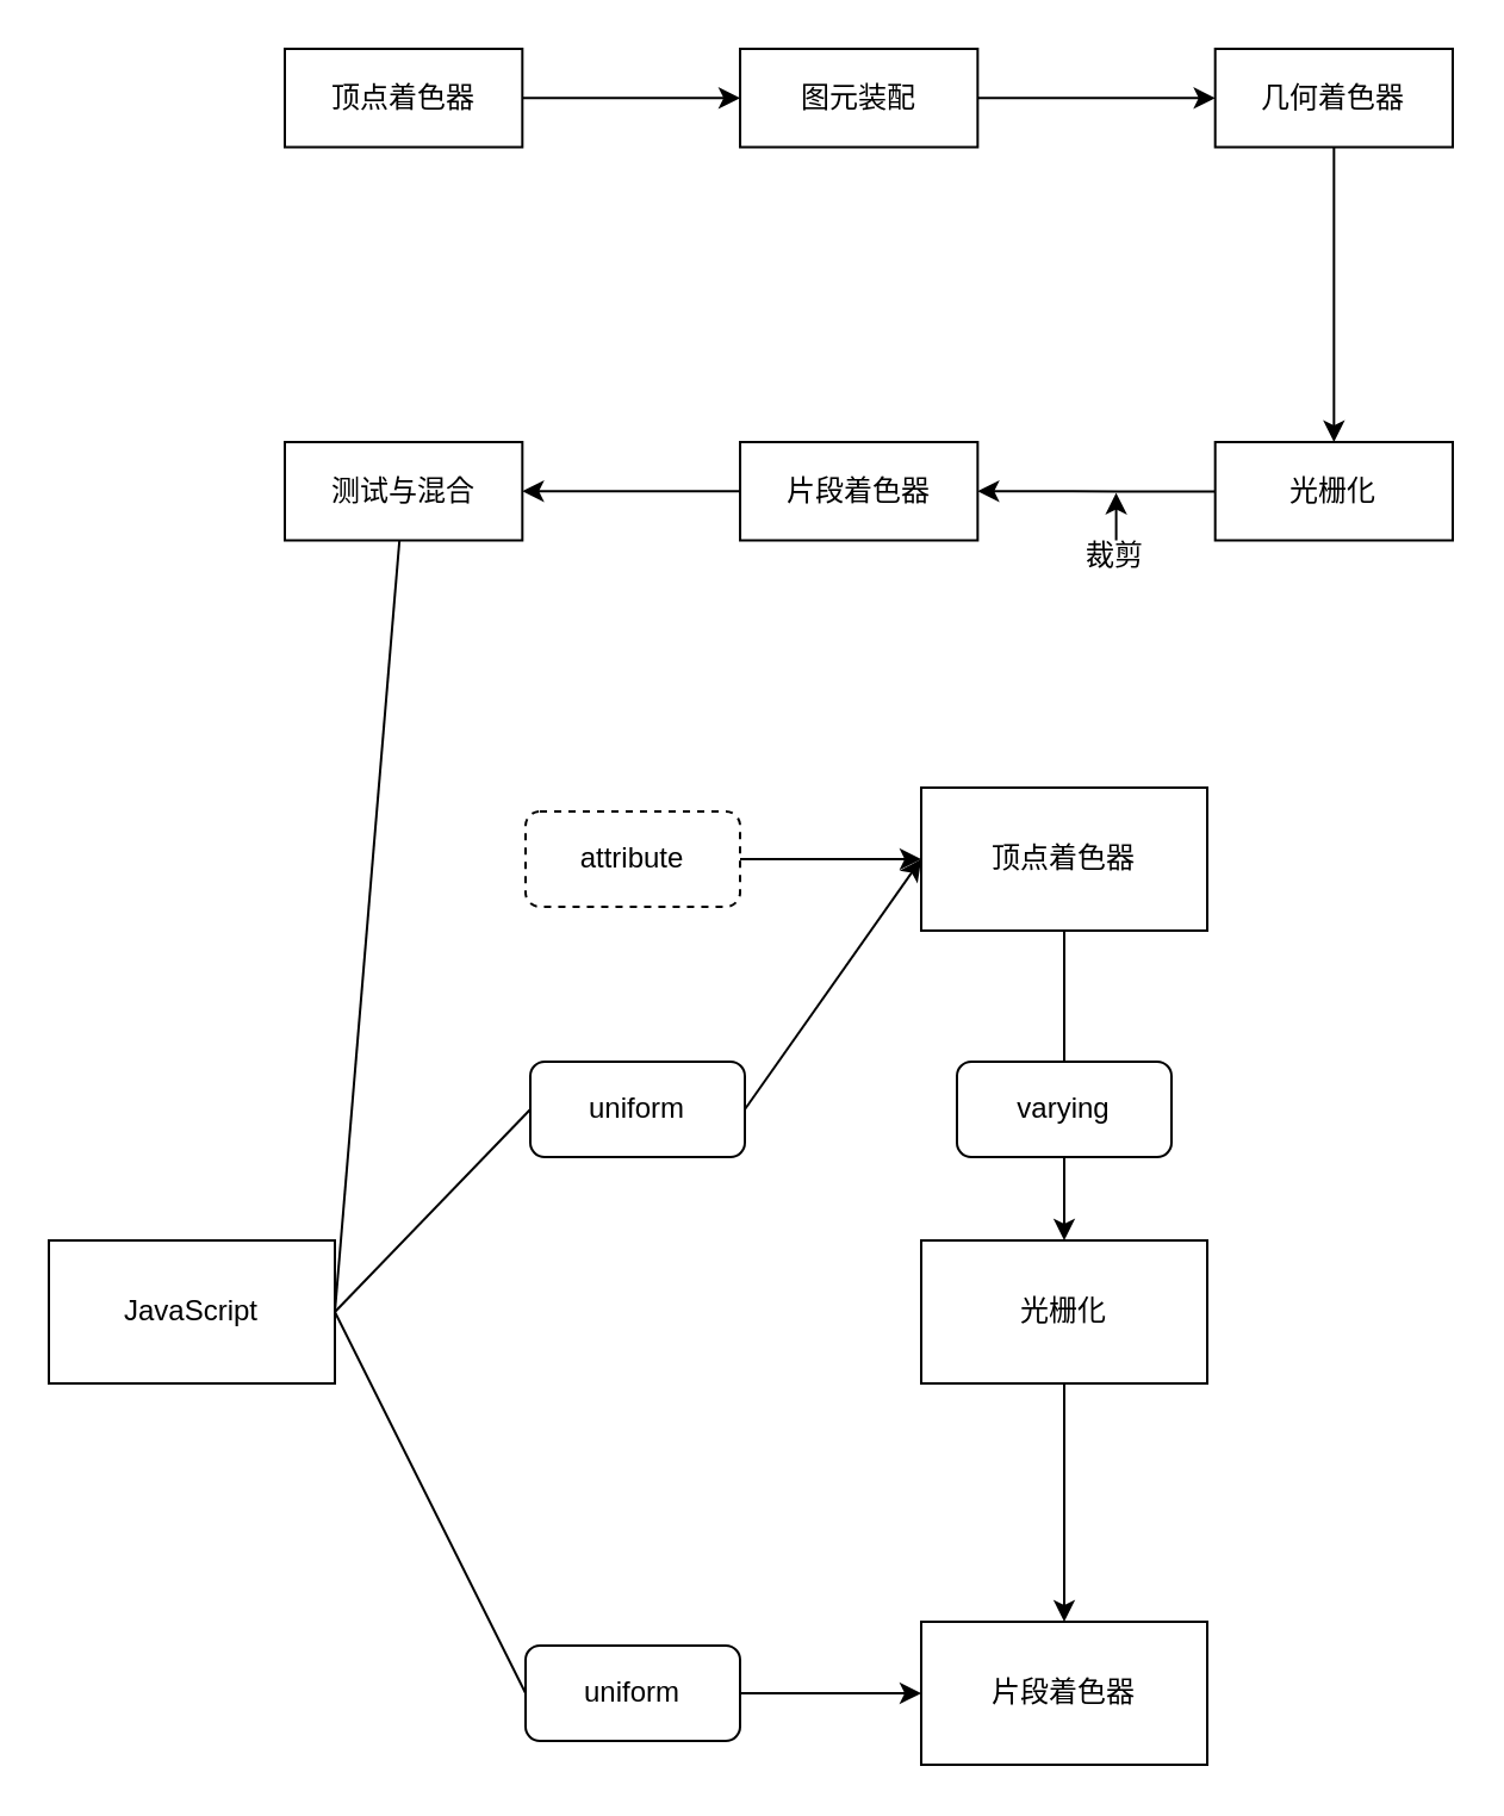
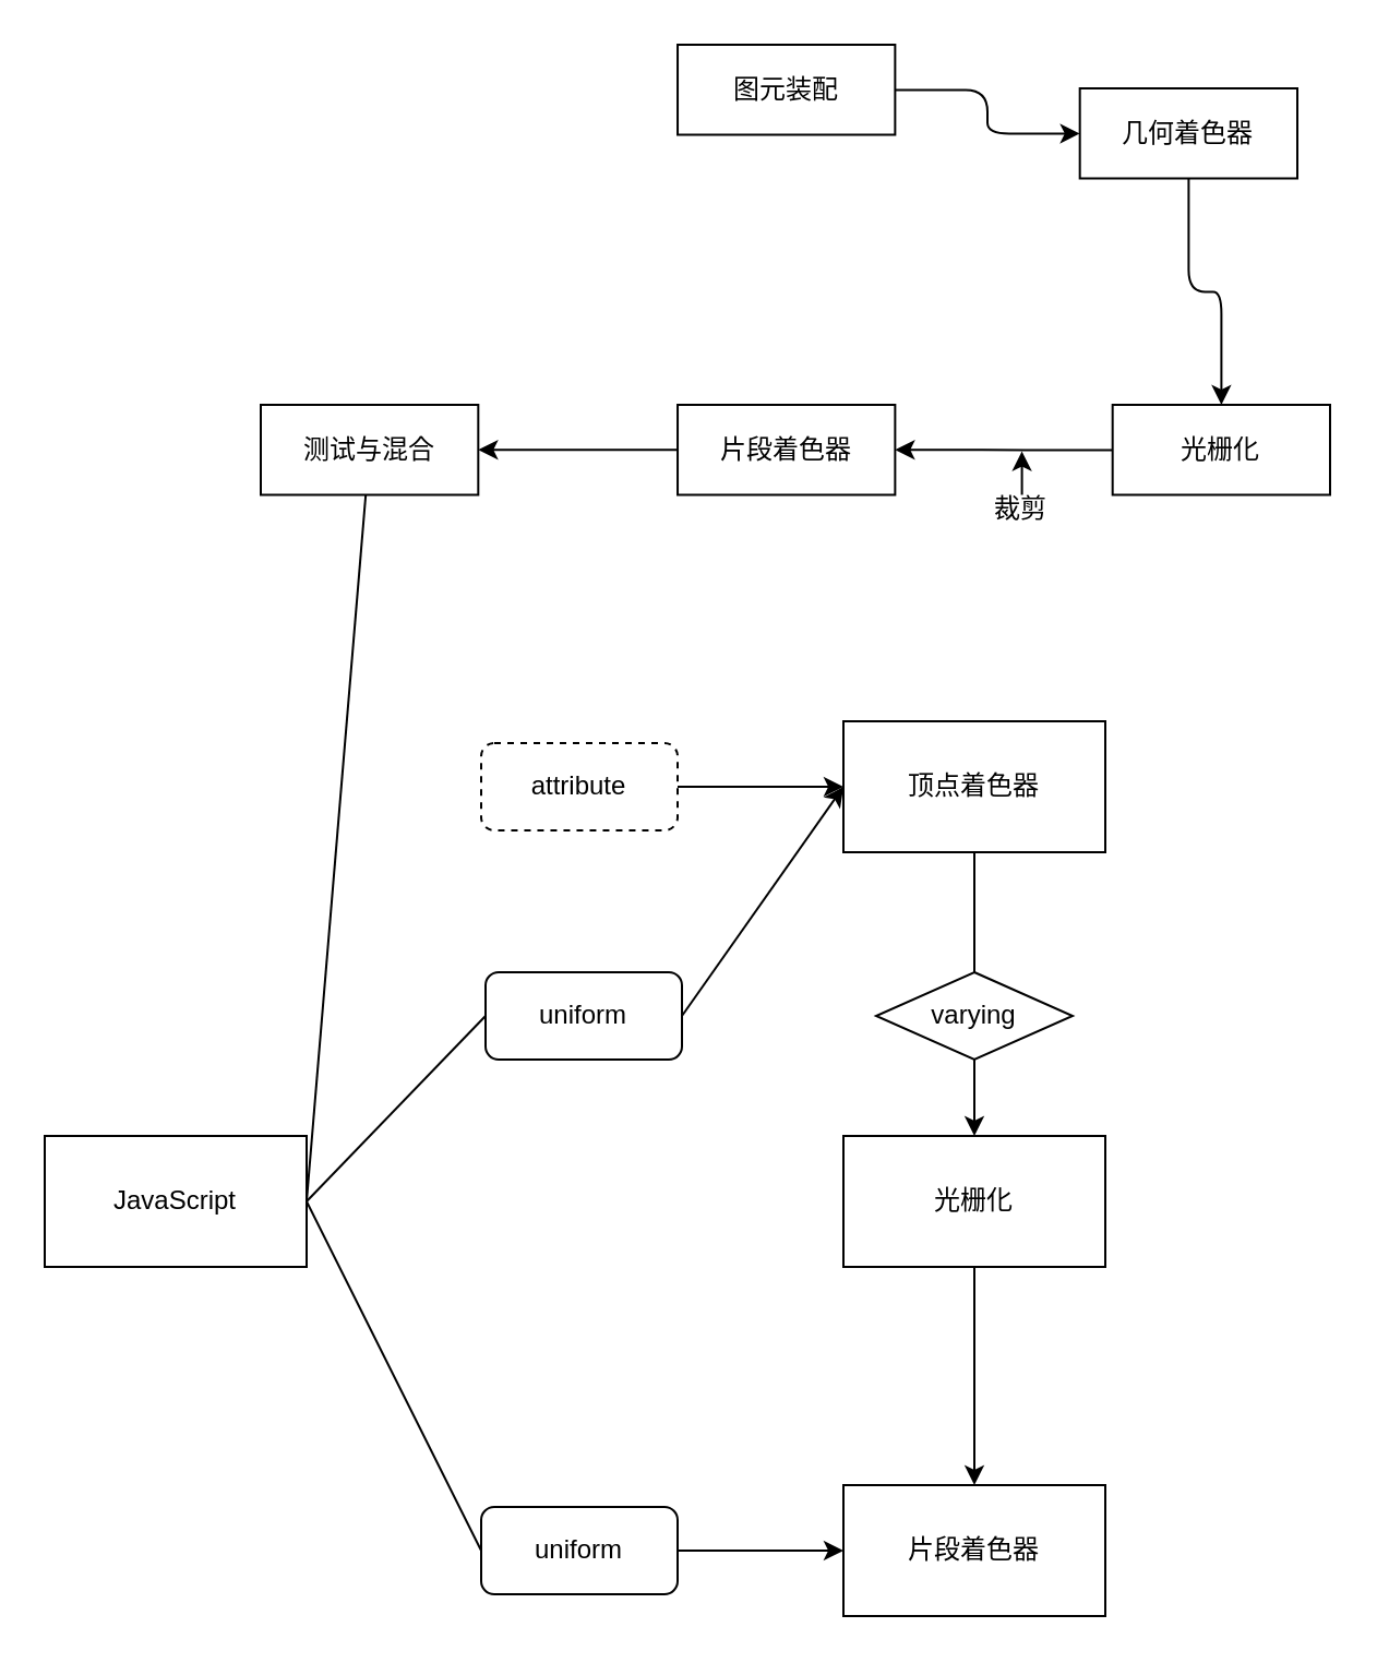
  <mxCell id="0" />
  <mxCell id="1" parent="0" />
  <mxCell id="2" value="" style="group" parent="1" vertex="1" connectable="0"><mxGeometry x="119" y="20" width="490" height="220" as="geometry" /></mxCell>
- <mxCell id="3" value="顶点着色器" style="rounded=0;whiteSpace=wrap;html=1;sketch=0;" parent="2" vertex="1"><mxGeometry width="99.661" height="41.25" as="geometry" /></mxCell>
  <mxCell id="4" value="图元装配" style="rounded=0;whiteSpace=wrap;html=1;sketch=0;" parent="2" vertex="1"><mxGeometry x="191.017" width="99.661" height="41.25" as="geometry" /></mxCell>
- <mxCell id="5" style="edgeStyle=orthogonalEdgeStyle;curved=0;rounded=1;sketch=0;orthogonalLoop=1;jettySize=auto;html=1;" parent="2" source="3" target="4" edge="1"><mxGeometry relative="1" as="geometry" /></mxCell>
- <mxCell id="6" value="几何着色器" style="rounded=0;whiteSpace=wrap;html=1;sketch=0;" parent="2" vertex="1"><mxGeometry x="390.339" width="99.661" height="41.25" as="geometry" /></mxCell>
+ <mxCell id="6" value="几何着色器" style="rounded=0;whiteSpace=wrap;html=1;sketch=0;" parent="2" vertex="1"><mxGeometry x="375.339" y="20" width="99.661" height="41.25" as="geometry" /></mxCell>
  <mxCell id="7" style="edgeStyle=orthogonalEdgeStyle;curved=0;rounded=1;sketch=0;orthogonalLoop=1;jettySize=auto;html=1;" parent="2" source="4" target="6" edge="1"><mxGeometry relative="1" as="geometry" /></mxCell>
  <mxCell id="8" value="光栅化" style="rounded=0;whiteSpace=wrap;html=1;sketch=0;" parent="2" vertex="1"><mxGeometry x="390.339" y="165" width="99.661" height="41.25" as="geometry" /></mxCell>
  <mxCell id="9" style="edgeStyle=orthogonalEdgeStyle;curved=0;rounded=1;sketch=0;orthogonalLoop=1;jettySize=auto;html=1;" parent="2" source="6" target="8" edge="1"><mxGeometry relative="1" as="geometry" /></mxCell>
  <mxCell id="10" value="测试与混合" style="rounded=0;whiteSpace=wrap;html=1;sketch=0;" parent="2" vertex="1"><mxGeometry y="165" width="99.661" height="41.25" as="geometry" /></mxCell>
  <mxCell id="11" style="edgeStyle=orthogonalEdgeStyle;curved=0;rounded=1;sketch=0;orthogonalLoop=1;jettySize=auto;html=1;" parent="2" source="12" target="10" edge="1"><mxGeometry relative="1" as="geometry" /></mxCell>
  <mxCell id="12" value="片段着色器" style="rounded=0;whiteSpace=wrap;html=1;sketch=0;" parent="2" vertex="1"><mxGeometry x="191.017" y="165" width="99.661" height="41.25" as="geometry" /></mxCell>
  <mxCell id="13" style="edgeStyle=orthogonalEdgeStyle;curved=0;rounded=1;sketch=0;orthogonalLoop=1;jettySize=auto;html=1;entryX=1;entryY=0.5;entryDx=0;entryDy=0;" parent="2" source="8" target="12" edge="1"><mxGeometry relative="1" as="geometry"><Array as="points"><mxPoint x="340.508" y="185.625" /><mxPoint x="340.508" y="185.625" /></Array></mxGeometry></mxCell>
  <mxCell id="14" style="edgeStyle=orthogonalEdgeStyle;curved=0;rounded=1;sketch=0;orthogonalLoop=1;jettySize=auto;html=1;" parent="2" source="15" edge="1"><mxGeometry relative="1" as="geometry"><mxPoint x="348.814" y="185.625" as="targetPoint" /></mxGeometry></mxCell>
  <mxCell id="15" value="裁剪" style="text;html=1;align=center;verticalAlign=middle;whiteSpace=wrap;rounded=0;sketch=0;" parent="2" vertex="1"><mxGeometry x="332.203" y="206.25" width="33.22" height="13.75" as="geometry" /></mxCell>
  <mxCell id="16" value="JavaScript" style="rounded=0;whiteSpace=wrap;html=1;" parent="1" vertex="1"><mxGeometry x="20" y="520" width="120" height="60" as="geometry" /></mxCell>
  <mxCell id="17" value="attribute" style="rounded=1;whiteSpace=wrap;html=1;dashed=1;" parent="1" vertex="1"><mxGeometry x="220" y="340" width="90" height="40" as="geometry" /></mxCell>
  <mxCell id="18" value="uniform" style="rounded=1;whiteSpace=wrap;html=1;" parent="1" vertex="1"><mxGeometry x="222" y="445" width="90" height="40" as="geometry" /></mxCell>
  <mxCell id="19" value="uniform" style="rounded=1;whiteSpace=wrap;html=1;" parent="1" vertex="1"><mxGeometry x="220" y="690" width="90" height="40" as="geometry" /></mxCell>
  <mxCell id="20" value="顶点着色器&lt;span style=&quot;color: rgba(0 , 0 , 0 , 0) ; font-family: monospace ; font-size: 0px&quot;&gt;%3CmxGraphModel%3E%3Croot%3E%3CmxCell%20id%3D%220%22%2F%3E%3CmxCell%20id%3D%221%22%20parent%3D%220%22%2F%3E%3CmxCell%20id%3D%222%22%20value%3D%22JavaScript%22%20style%3D%22rounded%3D0%3BwhiteSpace%3Dwrap%3Bhtml%3D1%3B%22%20vertex%3D%221%22%20parent%3D%221%22%3E%3CmxGeometry%20x%3D%2260%22%20y%3D%22610%22%20width%3D%22120%22%20height%3D%2260%22%20as%3D%22geometry%22%2F%3E%3C%2FmxCell%3E%3C%2Froot%3E%3C%2FmxGraphModel%3E&lt;/span&gt;" style="rounded=0;whiteSpace=wrap;html=1;" parent="1" vertex="1"><mxGeometry x="386" y="330" width="120" height="60" as="geometry" /></mxCell>
  <mxCell id="21" value="片段着色器" style="rounded=0;whiteSpace=wrap;html=1;" parent="1" vertex="1"><mxGeometry x="386" y="680" width="120" height="60" as="geometry" /></mxCell>
  <mxCell id="22" value="" style="endArrow=none;html=1;exitX=1;exitY=0.5;exitDx=0;exitDy=0;" parent="1" source="16" target="10" edge="1"><mxGeometry width="50" height="50" relative="1" as="geometry"><mxPoint x="120" y="470" as="sourcePoint" /><mxPoint x="170" y="420" as="targetPoint" /></mxGeometry></mxCell>
  <mxCell id="23" value="" style="endArrow=none;html=1;entryX=0;entryY=0.5;entryDx=0;entryDy=0;" parent="1" target="18" edge="1"><mxGeometry width="50" height="50" relative="1" as="geometry"><mxPoint x="140" y="550" as="sourcePoint" /><mxPoint x="230" y="410" as="targetPoint" /></mxGeometry></mxCell>
  <mxCell id="24" value="" style="endArrow=classic;html=1;exitX=1;exitY=0.5;exitDx=0;exitDy=0;entryX=0;entryY=0.5;entryDx=0;entryDy=0;" parent="1" source="18" target="20" edge="1"><mxGeometry width="50" height="50" relative="1" as="geometry"><mxPoint x="380" y="510" as="sourcePoint" /><mxPoint x="370" y="400" as="targetPoint" /></mxGeometry></mxCell>
  <mxCell id="25" value="" style="endArrow=classic;html=1;entryX=0;entryY=0.5;entryDx=0;entryDy=0;exitX=1;exitY=0.5;exitDx=0;exitDy=0;" parent="1" source="17" target="20" edge="1"><mxGeometry width="50" height="50" relative="1" as="geometry"><mxPoint x="340" y="330" as="sourcePoint" /><mxPoint x="390" y="280" as="targetPoint" /></mxGeometry></mxCell>
  <mxCell id="26" value="" style="endArrow=none;html=1;exitX=1;exitY=0.5;exitDx=0;exitDy=0;entryX=0;entryY=0.5;entryDx=0;entryDy=0;" parent="1" source="16" target="19" edge="1"><mxGeometry width="50" height="50" relative="1" as="geometry"><mxPoint x="120" y="680" as="sourcePoint" /><mxPoint x="170" y="630" as="targetPoint" /></mxGeometry></mxCell>
  <mxCell id="27" value="" style="endArrow=classic;html=1;entryX=0;entryY=0.5;entryDx=0;entryDy=0;exitX=1;exitY=0.5;exitDx=0;exitDy=0;" parent="1" source="19" target="21" edge="1"><mxGeometry width="50" height="50" relative="1" as="geometry"><mxPoint x="282" y="800" as="sourcePoint" /><mxPoint x="332" y="750" as="targetPoint" /></mxGeometry></mxCell>
  <mxCell id="28" value="光栅化" style="rounded=0;whiteSpace=wrap;html=1;" parent="1" vertex="1"><mxGeometry x="386" y="520" width="120" height="60" as="geometry" /></mxCell>
- <mxCell id="29" value="varying" style="rounded=1;whiteSpace=wrap;html=1;" parent="1" vertex="1"><mxGeometry x="401" y="445" width="90" height="40" as="geometry" /></mxCell>
+ <mxCell id="29" value="varying" style="rhombus;whiteSpace=wrap;html=1;" parent="1" vertex="1"><mxGeometry x="401" y="445" width="90" height="40" as="geometry" /></mxCell>
  <mxCell id="30" value="" style="endArrow=none;html=1;entryX=0.5;entryY=1;entryDx=0;entryDy=0;exitX=0.5;exitY=0;exitDx=0;exitDy=0;" parent="1" source="29" target="20" edge="1"><mxGeometry width="50" height="50" relative="1" as="geometry"><mxPoint x="600" y="450" as="sourcePoint" /><mxPoint x="650" y="400" as="targetPoint" /></mxGeometry></mxCell>
  <mxCell id="31" value="" style="endArrow=classic;html=1;exitX=0.5;exitY=1;exitDx=0;exitDy=0;entryX=0.5;entryY=0;entryDx=0;entryDy=0;" parent="1" source="29" target="28" edge="1"><mxGeometry width="50" height="50" relative="1" as="geometry"><mxPoint x="610" y="470" as="sourcePoint" /><mxPoint x="660" y="420" as="targetPoint" /></mxGeometry></mxCell>
  <mxCell id="32" value="" style="endArrow=classic;html=1;exitX=0.5;exitY=1;exitDx=0;exitDy=0;entryX=0.5;entryY=0;entryDx=0;entryDy=0;" parent="1" source="28" target="21" edge="1"><mxGeometry width="50" height="50" relative="1" as="geometry"><mxPoint x="580" y="600" as="sourcePoint" /><mxPoint x="630" y="550" as="targetPoint" /></mxGeometry></mxCell>
